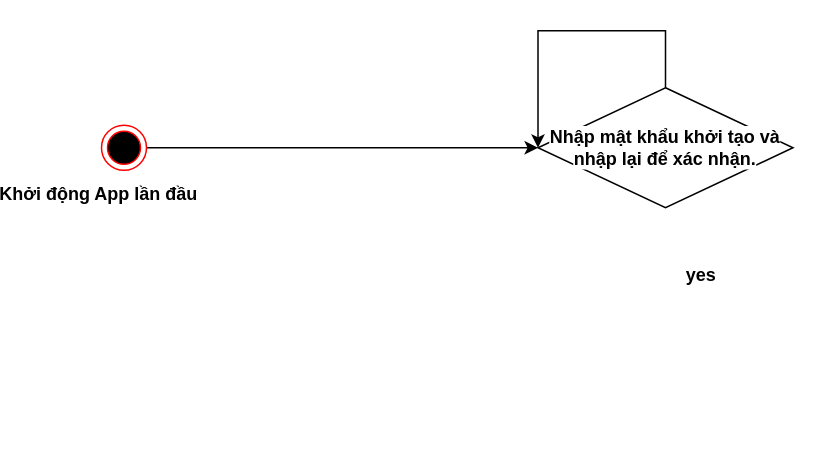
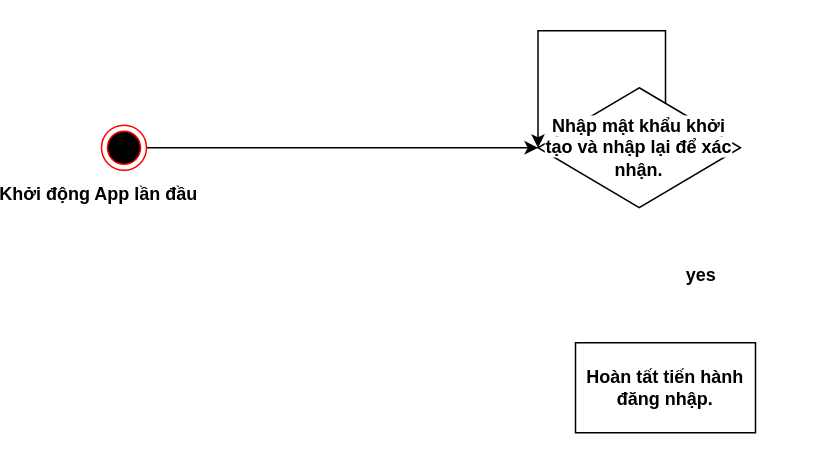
  <mxCell id="0" />
  <mxCell id="1" parent="0" />
  <mxCell id="2" value="" style="edgeStyle=orthogonalEdgeStyle;rounded=0;orthogonalLoop=1;jettySize=auto;html=1;" edge="1" parent="1" source="3" target="6"><mxGeometry relative="1" as="geometry"><mxPoint x="368" y="98" as="targetPoint" /></mxGeometry></mxCell>
  <mxCell id="3" value="" style="ellipse;html=1;shape=endState;fillColor=#000000;strokeColor=#ff0000;" vertex="1" parent="1"><mxGeometry x="60" y="83" width="30" height="30" as="geometry" /></mxCell>
  <mxCell id="4" value="Khởi động App lần đầu " style="text;align=center;fontStyle=1;verticalAlign=middle;spacingLeft=3;spacingRight=3;strokeColor=none;rotatable=0;points=[[0,0.5],[1,0.5]];portConstraint=eastwest;fillColor=none;gradientColor=none;" vertex="1" parent="1"><mxGeometry x="20" y="109" width="80" height="38" as="geometry" /></mxCell>
  <mxCell id="5" value="" style="edgeStyle=orthogonalEdgeStyle;rounded=0;orthogonalLoop=1;jettySize=auto;html=1;entryX=0;entryY=0.5;entryDx=0;entryDy=0;" edge="1" parent="1" source="6" target="6"><mxGeometry relative="1" as="geometry"><mxPoint x="521" y="20" as="targetPoint" /><Array as="points"><mxPoint x="436" y="20" /><mxPoint x="351" y="20" /></Array></mxGeometry></mxCell>
- <mxCell id="6" value="&lt;meta charset=&quot;utf-8&quot;&gt;&lt;span style=&quot;color: rgb(0, 0, 0); font-family: helvetica; font-size: 12px; font-style: normal; letter-spacing: normal; text-align: center; text-indent: 0px; text-transform: none; word-spacing: 0px; background-color: rgb(255, 255, 255); display: inline; float: none;&quot;&gt;Nhập mật khẩu khởi tạo và nhập lại để xác nhận.&lt;/span&gt;" style="rhombus;whiteSpace=wrap;html=1;fillColor=none;gradientColor=none;fontStyle=1" vertex="1" parent="1"><mxGeometry x="351" y="58" width="170" height="80" as="geometry" /></mxCell>
+ <mxCell id="6" value="&lt;meta charset=&quot;utf-8&quot;&gt;&lt;span style=&quot;color: rgb(0, 0, 0); font-family: helvetica; font-size: 12px; font-style: normal; letter-spacing: normal; text-align: center; text-indent: 0px; text-transform: none; word-spacing: 0px; background-color: rgb(255, 255, 255); display: inline; float: none;&quot;&gt;Nhập mật khẩu khởi tạo và nhập lại để xác nhận.&lt;/span&gt;" style="rhombus;whiteSpace=wrap;html=1;fillColor=none;gradientColor=none;fontStyle=1" vertex="1" parent="1"><mxGeometry x="351" y="58" width="135" height="80" as="geometry" /></mxCell>
+ <mxCell id="7" value="&lt;b&gt;Hoàn tất tiến hành đăng nhập.&lt;/b&gt;" style="whiteSpace=wrap;html=1;fillColor=none;" vertex="1" parent="1"><mxGeometry x="376" y="228" width="120" height="60" as="geometry" /></mxCell>
  <mxCell id="8" value="&lt;b&gt;yes&lt;/b&gt;" style="text;html=1;strokeColor=none;fillColor=none;align=center;verticalAlign=middle;whiteSpace=wrap;rounded=0;" vertex="1" parent="1"><mxGeometry x="440" y="173" width="40" height="20" as="geometry" /></mxCell>
